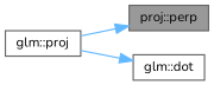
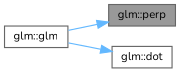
  digraph {
    fontname=Nunito
    rankdir=LR
    node [color=grey40 fillcolor=white fontname=Nunito fontsize=10 shape=box style=filled]
    edge [color=steelblue1 fontname=Nunito fontsize=10 labelfontname=Helvetica labelfontsize=10 style=solid]
-   n1 [color=gray40 fillcolor=grey60 fontcolor=black height=0.2 label="proj::perp" width=0.4]
-   n2 [height=0.2 label="glm::proj" width=0.4]
+   n1 [color=gray40 fillcolor=grey60 fontcolor=black height=0.2 label="glm::perp" width=0.4]
+   n2 [height=0.2 label="glm::glm" width=0.4]
    n3 [height=0.2 label="glm::dot" width=0.4]
    n2 -> n1
    n2 -> n3
  }
